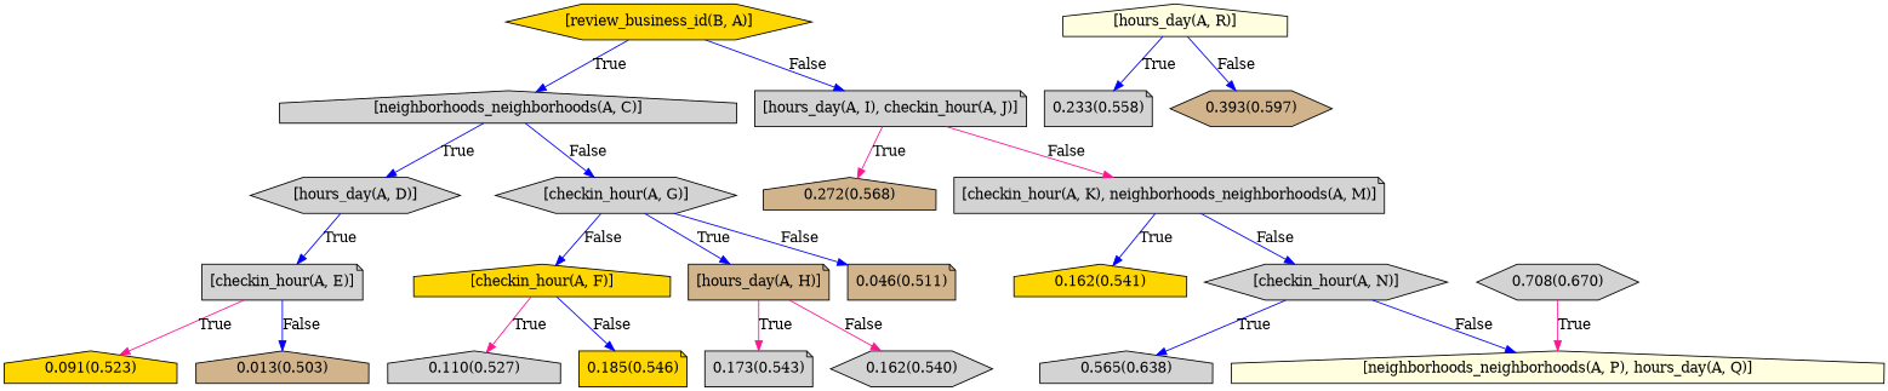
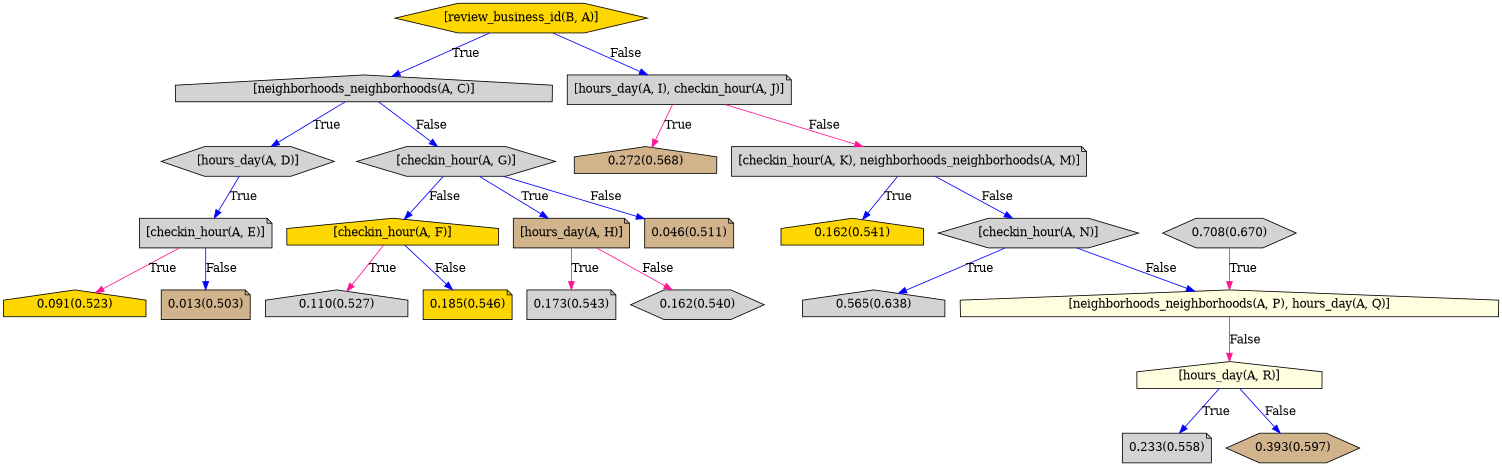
  digraph {
    fontname="DejaVu Serif"
    node [fillcolor=lightgrey fontname="DejaVu Serif" shape=house style=filled]
    edge [color=blue fontname="DejaVu Serif"]
    n1 [fillcolor=gold label="[review_business_id(B, A)]" shape=hexagon]
    n2 [label="[neighborhoods_neighborhoods(A, C)]"]
    n3 [label="[hours_day(A, I), checkin_hour(A, J)]" shape=note]
    n4 [label="[hours_day(A, D)]" shape=hexagon]
    n5 [label="[checkin_hour(A, G)]" shape=hexagon]
    n6 [fillcolor=tan label="0.272(0.568)"]
    n7 [label="[checkin_hour(A, K), neighborhoods_neighborhoods(A, M)]" shape=note]
    n8 [label="[checkin_hour(A, E)]" shape=note]
    n9 [fillcolor=gold label="[checkin_hour(A, F)]"]
    n10 [fillcolor=tan label="[hours_day(A, H)]" shape=note]
    n11 [fillcolor=tan label="0.046(0.511)" shape=note]
    n12 [fillcolor=gold label="0.162(0.541)"]
    n13 [label="[checkin_hour(A, N)]" shape=hexagon]
    n14 [fillcolor=gold label="0.091(0.523)"]
-   n15 [fillcolor=tan label="0.013(0.503)"]
+   n15 [fillcolor=tan label="0.013(0.503)" shape=note]
    n16 [label="0.110(0.527)"]
    n17 [fillcolor=gold label="0.185(0.546)" shape=note]
    n18 [label="0.173(0.543)" shape=note]
    n19 [label="0.162(0.540)" shape=hexagon]
    n20 [label="0.565(0.638)"]
    n21 [fillcolor=lightyellow label="[neighborhoods_neighborhoods(A, P), hours_day(A, Q)]"]
    n22 [fillcolor=lightyellow label="[hours_day(A, R)]"]
    n23 [label="0.708(0.670)" shape=hexagon]
    n24 [label="0.233(0.558)" shape=note]
    n25 [fillcolor=tan label="0.393(0.597)" shape=hexagon]
    n1 -> n2 [label=True]
    n1 -> n3 [label=False]
    n2 -> n4 [label=True]
    n2 -> n5 [label=False]
    n3 -> n6 [color=deeppink label=True]
    n3 -> n7 [color=deeppink label=False]
    n4 -> n8 [label=True]
    n5 -> n9 [label=False]
    n5 -> n10 [label=True]
    n5 -> n11 [label=False]
    n7 -> n12 [label=True]
    n7 -> n13 [label=False]
    n8 -> n14 [color=deeppink label=True]
    n8 -> n15 [label=False]
    n9 -> n16 [color=deeppink label=True]
    n9 -> n17 [label=False]
    n10 -> n18 [color=deeppink label=True]
    n10 -> n19 [color=deeppink label=False]
    n13 -> n20 [label=True]
    n13 -> n21 [label=False]
+   n21 -> n22 [color=deeppink label=False]
    n22 -> n24 [label=True]
    n22 -> n25 [label=False]
    n23 -> n21 [color=deeppink label=True]
  }
